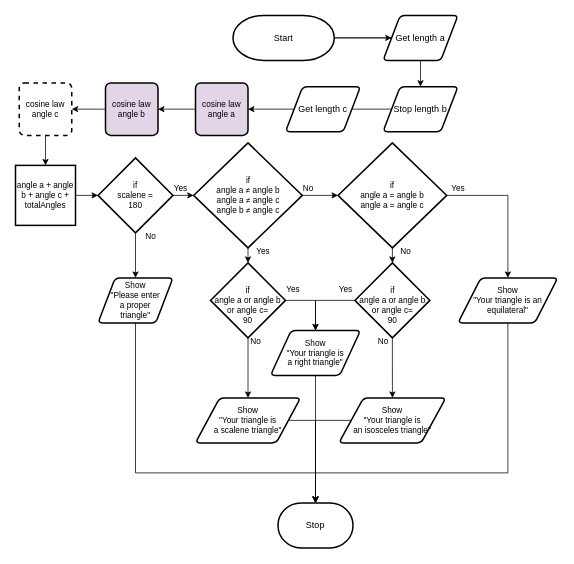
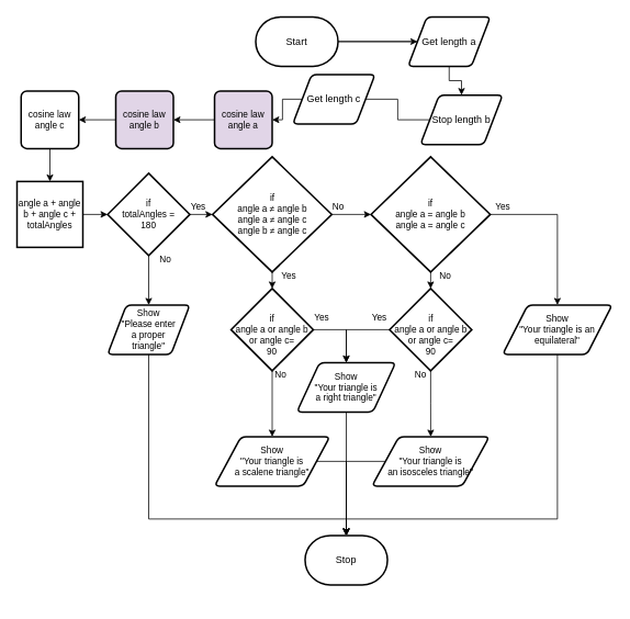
  <mxCell id="0" />
  <mxCell id="1" parent="0" />
  <mxCell id="2" style="edgeStyle=orthogonalEdgeStyle;shape=connector;rounded=0;html=1;labelBackgroundColor=default;strokeColor=default;fontFamily=Helvetica;fontSize=11;fontColor=default;startArrow=none;endArrow=classic;" edge="1" parent="1" source="3" target="7"><mxGeometry relative="1" as="geometry" /></mxCell>
- <mxCell id="3" value="Start" style="strokeWidth=2;html=1;shape=mxgraph.flowchart.terminator;whiteSpace=wrap;" parent="1" vertex="1"><mxGeometry x="310" y="20" width="135" height="60" as="geometry" /></mxCell>
- <mxCell id="4" value="Stop" style="strokeWidth=2;html=1;shape=mxgraph.flowchart.terminator;whiteSpace=wrap;" parent="1" vertex="1"><mxGeometry x="370" y="670" width="100" height="60" as="geometry" /></mxCell>
+ <mxCell id="3" value="Start" style="strokeWidth=2;html=1;shape=mxgraph.flowchart.terminator;whiteSpace=wrap;" parent="1" vertex="1"><mxGeometry x="310" y="20" width="100" height="60" as="geometry" /></mxCell>
+ <mxCell id="4" value="Stop" style="strokeWidth=2;html=1;shape=mxgraph.flowchart.terminator;whiteSpace=wrap;" parent="1" vertex="1"><mxGeometry x="370" y="650" width="100" height="60" as="geometry" /></mxCell>
  <mxCell id="5" value="" style="edgeStyle=orthogonalEdgeStyle;html=1;rounded=0;endArrow=none;" edge="1" parent="1" source="3" target="7"><mxGeometry relative="1" as="geometry"><mxPoint x="190" y="-10" as="sourcePoint" /><mxPoint x="190" y="300" as="targetPoint" /></mxGeometry></mxCell>
  <mxCell id="6" style="edgeStyle=orthogonalEdgeStyle;shape=connector;rounded=0;html=1;labelBackgroundColor=default;strokeColor=default;fontFamily=Helvetica;fontSize=11;fontColor=default;startArrow=none;endArrow=classic;" edge="1" parent="1" source="7" target="9"><mxGeometry relative="1" as="geometry" /></mxCell>
- <mxCell id="7" value="Get length a" style="shape=parallelogram;html=1;strokeWidth=2;perimeter=parallelogramPerimeter;whiteSpace=wrap;rounded=1;arcSize=12;size=0.23;" vertex="1" parent="1"><mxGeometry x="510" y="20" width="100" height="60" as="geometry" /></mxCell>
+ <mxCell id="7" value="Get length a" style="shape=parallelogram;html=1;strokeWidth=2;perimeter=parallelogramPerimeter;whiteSpace=wrap;rounded=1;arcSize=12;size=0.23;" vertex="1" parent="1"><mxGeometry x="495" y="20" width="100" height="60" as="geometry" /></mxCell>
  <mxCell id="8" style="edgeStyle=orthogonalEdgeStyle;shape=connector;rounded=0;html=1;entryX=0;entryY=0.5;entryDx=0;entryDy=0;labelBackgroundColor=default;strokeColor=default;fontFamily=Helvetica;fontSize=11;fontColor=default;startArrow=none;endArrow=classic;" edge="1" parent="1" source="9" target="11"><mxGeometry relative="1" as="geometry" /></mxCell>
  <mxCell id="9" value="Stop length b" style="shape=parallelogram;html=1;strokeWidth=2;perimeter=parallelogramPerimeter;whiteSpace=wrap;rounded=1;arcSize=12;size=0.23;" vertex="1" parent="1"><mxGeometry x="510" y="115" width="100" height="60" as="geometry" /></mxCell>
  <mxCell id="10" style="edgeStyle=orthogonalEdgeStyle;shape=connector;rounded=0;html=1;labelBackgroundColor=default;strokeColor=default;fontFamily=Helvetica;fontSize=11;fontColor=default;startArrow=none;endArrow=classic;" edge="1" parent="1" source="11" target="13"><mxGeometry relative="1" as="geometry" /></mxCell>
- <mxCell id="11" value="Get length c" style="shape=parallelogram;html=1;strokeWidth=2;perimeter=parallelogramPerimeter;whiteSpace=wrap;rounded=1;arcSize=12;size=0.23;" vertex="1" parent="1"><mxGeometry x="380" y="115" width="100" height="60" as="geometry" /></mxCell>
+ <mxCell id="11" value="Get length c" style="shape=parallelogram;html=1;strokeWidth=2;perimeter=parallelogramPerimeter;whiteSpace=wrap;rounded=1;arcSize=12;size=0.23;" vertex="1" parent="1"><mxGeometry x="355" y="90" width="100" height="60" as="geometry" /></mxCell>
  <mxCell id="12" style="edgeStyle=orthogonalEdgeStyle;shape=connector;rounded=0;html=1;labelBackgroundColor=default;strokeColor=default;fontFamily=Helvetica;fontSize=11;fontColor=default;startArrow=none;endArrow=classic;" edge="1" parent="1" source="13" target="15"><mxGeometry relative="1" as="geometry" /></mxCell>
  <mxCell id="13" value="cosine law&lt;br&gt;angle a" style="rounded=1;whiteSpace=wrap;html=1;absoluteArcSize=1;arcSize=14;strokeWidth=2;fontFamily=Helvetica;fontSize=11;fontColor=default;fillColor=#e1d5e7;" vertex="1" parent="1"><mxGeometry x="260" y="110" width="70" height="70" as="geometry" /></mxCell>
  <mxCell id="14" style="edgeStyle=orthogonalEdgeStyle;shape=connector;rounded=0;html=1;labelBackgroundColor=default;strokeColor=default;fontFamily=Helvetica;fontSize=11;fontColor=default;startArrow=none;endArrow=classic;" edge="1" parent="1" source="15" target="17"><mxGeometry relative="1" as="geometry" /></mxCell>
  <mxCell id="15" value="cosine law&lt;br&gt;angle b" style="rounded=1;whiteSpace=wrap;html=1;absoluteArcSize=1;arcSize=14;strokeWidth=2;fontFamily=Helvetica;fontSize=11;fontColor=default;fillColor=#e1d5e7;" vertex="1" parent="1"><mxGeometry x="140" y="110" width="70" height="70" as="geometry" /></mxCell>
  <mxCell id="16" style="edgeStyle=orthogonalEdgeStyle;shape=connector;rounded=0;html=1;labelBackgroundColor=default;strokeColor=default;fontFamily=Helvetica;fontSize=11;fontColor=default;startArrow=none;endArrow=classic;" edge="1" parent="1" source="17" target="19"><mxGeometry relative="1" as="geometry" /></mxCell>
- <mxCell id="17" value="cosine law&lt;br&gt;angle c" style="rounded=1;whiteSpace=wrap;html=1;absoluteArcSize=1;arcSize=14;strokeWidth=2;fontFamily=Helvetica;fontSize=11;fontColor=default;dashed=1;" vertex="1" parent="1"><mxGeometry x="25" y="110" width="70" height="70" as="geometry" /></mxCell>
+ <mxCell id="17" value="cosine law&lt;br&gt;angle c" style="rounded=1;whiteSpace=wrap;html=1;absoluteArcSize=1;arcSize=14;strokeWidth=2;fontFamily=Helvetica;fontSize=11;fontColor=default;" vertex="1" parent="1"><mxGeometry x="25" y="110" width="70" height="70" as="geometry" /></mxCell>
  <mxCell id="18" style="edgeStyle=orthogonalEdgeStyle;shape=connector;rounded=0;html=1;labelBackgroundColor=default;strokeColor=default;fontFamily=Helvetica;fontSize=11;fontColor=default;startArrow=none;endArrow=classic;" edge="1" parent="1" source="19" target="22"><mxGeometry relative="1" as="geometry" /></mxCell>
  <mxCell id="19" value="angle a + angle b + angle c + totalAngles" style="whiteSpace=wrap;html=1;absoluteArcSize=1;arcSize=14;strokeWidth=2;fontFamily=Helvetica;fontSize=11;fontColor=default;rounded=0;" vertex="1" parent="1"><mxGeometry x="20" y="220" width="80" height="80" as="geometry" /></mxCell>
  <mxCell id="20" style="edgeStyle=orthogonalEdgeStyle;shape=connector;rounded=0;html=1;labelBackgroundColor=default;strokeColor=default;fontFamily=Helvetica;fontSize=11;fontColor=default;startArrow=none;endArrow=classic;entryX=0.5;entryY=0;entryDx=0;entryDy=0;" edge="1" parent="1" source="22" target="24"><mxGeometry relative="1" as="geometry"><mxPoint x="310" y="360" as="targetPoint" /></mxGeometry></mxCell>
  <mxCell id="21" style="edgeStyle=orthogonalEdgeStyle;shape=connector;rounded=0;html=1;labelBackgroundColor=default;strokeColor=default;fontFamily=Helvetica;fontSize=11;fontColor=default;startArrow=none;endArrow=classic;" edge="1" parent="1" source="22" target="27"><mxGeometry relative="1" as="geometry" /></mxCell>
- <mxCell id="22" value="if&lt;br&gt;scalene =&lt;br&gt;180" style="strokeWidth=2;html=1;shape=mxgraph.flowchart.decision;whiteSpace=wrap;fontFamily=Helvetica;fontSize=11;fontColor=default;" vertex="1" parent="1"><mxGeometry x="130" y="210" width="100" height="100" as="geometry" /></mxCell>
+ <mxCell id="22" value="if&lt;br&gt;totalAngles =&lt;br&gt;180" style="strokeWidth=2;html=1;shape=mxgraph.flowchart.decision;whiteSpace=wrap;fontFamily=Helvetica;fontSize=11;fontColor=default;" vertex="1" parent="1"><mxGeometry x="130" y="210" width="100" height="100" as="geometry" /></mxCell>
  <mxCell id="23" style="edgeStyle=orthogonalEdgeStyle;shape=connector;rounded=0;html=1;labelBackgroundColor=default;strokeColor=default;fontFamily=Helvetica;fontSize=11;fontColor=default;startArrow=none;endArrow=classic;" edge="1" parent="1" source="24" target="4"><mxGeometry relative="1" as="geometry"><Array as="points"><mxPoint x="180" y="630" /><mxPoint x="420" y="630" /></Array></mxGeometry></mxCell>
  <mxCell id="24" value="Show&lt;br&gt;&quot;Please enter&lt;br&gt;a proper&lt;br&gt;triangle&quot;" style="shape=parallelogram;html=1;strokeWidth=2;perimeter=parallelogramPerimeter;whiteSpace=wrap;rounded=1;arcSize=12;size=0.23;fontFamily=Helvetica;fontSize=11;fontColor=default;" vertex="1" parent="1"><mxGeometry x="130" y="370" width="100" height="60" as="geometry" /></mxCell>
  <mxCell id="25" style="edgeStyle=orthogonalEdgeStyle;shape=connector;rounded=0;html=1;labelBackgroundColor=default;strokeColor=default;fontFamily=Helvetica;fontSize=11;fontColor=default;startArrow=none;endArrow=classic;" edge="1" parent="1" source="27" target="30"><mxGeometry relative="1" as="geometry" /></mxCell>
  <mxCell id="26" style="edgeStyle=orthogonalEdgeStyle;shape=connector;rounded=0;html=1;labelBackgroundColor=default;strokeColor=default;fontFamily=Helvetica;fontSize=11;fontColor=default;startArrow=none;endArrow=classic;" edge="1" parent="1" source="27" target="38"><mxGeometry relative="1" as="geometry" /></mxCell>
  <mxCell id="27" value="if &lt;br&gt;angle a&amp;nbsp;≠ angle b&lt;br&gt;angle a&amp;nbsp;≠ angle c&lt;br&gt;angle b&amp;nbsp;≠ angle c" style="strokeWidth=2;html=1;shape=mxgraph.flowchart.decision;whiteSpace=wrap;fontFamily=Helvetica;fontSize=11;fontColor=default;" vertex="1" parent="1"><mxGeometry x="257.5" y="190" width="145" height="140" as="geometry" /></mxCell>
  <mxCell id="28" style="edgeStyle=orthogonalEdgeStyle;shape=connector;rounded=0;html=1;entryX=0.5;entryY=0;entryDx=0;entryDy=0;labelBackgroundColor=default;strokeColor=default;fontFamily=Helvetica;fontSize=11;fontColor=default;startArrow=none;endArrow=classic;exitX=1;exitY=0.5;exitDx=0;exitDy=0;exitPerimeter=0;" edge="1" parent="1" source="30" target="32"><mxGeometry relative="1" as="geometry" /></mxCell>
  <mxCell id="29" style="edgeStyle=orthogonalEdgeStyle;shape=connector;rounded=0;html=1;entryX=0.5;entryY=0;entryDx=0;entryDy=0;entryPerimeter=0;labelBackgroundColor=default;strokeColor=default;fontFamily=Helvetica;fontSize=11;fontColor=default;startArrow=none;endArrow=classic;" edge="1" parent="1" source="30" target="35"><mxGeometry relative="1" as="geometry" /></mxCell>
  <mxCell id="30" value="if &lt;br&gt;angle a = angle b&lt;br&gt;angle a = angle c" style="strokeWidth=2;html=1;shape=mxgraph.flowchart.decision;whiteSpace=wrap;fontFamily=Helvetica;fontSize=11;fontColor=default;" vertex="1" parent="1"><mxGeometry x="450" y="190" width="145" height="140" as="geometry" /></mxCell>
  <mxCell id="31" style="edgeStyle=orthogonalEdgeStyle;shape=connector;rounded=0;html=1;entryX=0.5;entryY=0;entryDx=0;entryDy=0;entryPerimeter=0;labelBackgroundColor=default;strokeColor=default;fontFamily=Helvetica;fontSize=11;fontColor=default;startArrow=none;endArrow=classic;" edge="1" parent="1" source="32" target="4"><mxGeometry relative="1" as="geometry"><Array as="points"><mxPoint x="677" y="630" /><mxPoint x="420" y="630" /></Array></mxGeometry></mxCell>
  <mxCell id="32" value="Show&lt;br&gt;&quot;Your triangle is an equilateral&quot;" style="shape=parallelogram;html=1;strokeWidth=2;perimeter=parallelogramPerimeter;whiteSpace=wrap;rounded=1;arcSize=12;size=0.23;fontFamily=Helvetica;fontSize=11;fontColor=default;" vertex="1" parent="1"><mxGeometry x="610" y="370" width="133" height="60" as="geometry" /></mxCell>
  <mxCell id="33" style="edgeStyle=orthogonalEdgeStyle;shape=connector;rounded=0;html=1;entryX=0.5;entryY=0;entryDx=0;entryDy=0;labelBackgroundColor=default;strokeColor=default;fontFamily=Helvetica;fontSize=11;fontColor=default;startArrow=none;endArrow=classic;exitX=0;exitY=0.5;exitDx=0;exitDy=0;exitPerimeter=0;" edge="1" parent="1" source="35" target="40"><mxGeometry relative="1" as="geometry" /></mxCell>
  <mxCell id="34" style="edgeStyle=orthogonalEdgeStyle;shape=connector;rounded=0;html=1;labelBackgroundColor=default;strokeColor=default;fontFamily=Helvetica;fontSize=11;fontColor=default;startArrow=none;endArrow=classic;" edge="1" parent="1" source="35" target="44"><mxGeometry relative="1" as="geometry" /></mxCell>
  <mxCell id="35" value="&lt;br&gt;if&lt;br&gt;angle a or angle b&lt;br&gt;or angle c=&lt;br&gt;90" style="strokeWidth=2;html=1;shape=mxgraph.flowchart.decision;whiteSpace=wrap;fontFamily=Helvetica;fontSize=11;fontColor=default;" vertex="1" parent="1"><mxGeometry x="472.5" y="350" width="100" height="100" as="geometry" /></mxCell>
  <mxCell id="36" style="edgeStyle=orthogonalEdgeStyle;shape=connector;rounded=0;html=1;labelBackgroundColor=default;strokeColor=default;fontFamily=Helvetica;fontSize=11;fontColor=default;startArrow=none;endArrow=classic;exitX=1;exitY=0.5;exitDx=0;exitDy=0;exitPerimeter=0;" edge="1" parent="1" source="38" target="40"><mxGeometry relative="1" as="geometry" /></mxCell>
  <mxCell id="37" style="edgeStyle=orthogonalEdgeStyle;shape=connector;rounded=0;html=1;labelBackgroundColor=default;strokeColor=default;fontFamily=Helvetica;fontSize=11;fontColor=default;startArrow=none;endArrow=classic;" edge="1" parent="1" source="38" target="42"><mxGeometry relative="1" as="geometry" /></mxCell>
  <mxCell id="38" value="&lt;br&gt;if&lt;br&gt;angle a or angle b&lt;br&gt;or angle c=&lt;br&gt;90" style="strokeWidth=2;html=1;shape=mxgraph.flowchart.decision;whiteSpace=wrap;fontFamily=Helvetica;fontSize=11;fontColor=default;" vertex="1" parent="1"><mxGeometry x="280" y="350" width="100" height="100" as="geometry" /></mxCell>
  <mxCell id="39" style="edgeStyle=orthogonalEdgeStyle;shape=connector;rounded=0;html=1;labelBackgroundColor=default;strokeColor=default;fontFamily=Helvetica;fontSize=11;fontColor=default;startArrow=none;endArrow=classic;" edge="1" parent="1" source="40" target="4"><mxGeometry relative="1" as="geometry" /></mxCell>
  <mxCell id="40" value="Show&lt;br&gt;&quot;Your triangle is&lt;br&gt;a right triangle&quot;" style="shape=parallelogram;html=1;strokeWidth=2;perimeter=parallelogramPerimeter;whiteSpace=wrap;rounded=1;arcSize=12;size=0.23;fontFamily=Helvetica;fontSize=11;fontColor=default;" vertex="1" parent="1"><mxGeometry x="360" y="440" width="120" height="60" as="geometry" /></mxCell>
  <mxCell id="41" style="edgeStyle=orthogonalEdgeStyle;shape=connector;rounded=0;html=1;entryX=0.5;entryY=0;entryDx=0;entryDy=0;entryPerimeter=0;labelBackgroundColor=default;strokeColor=default;fontFamily=Helvetica;fontSize=11;fontColor=default;startArrow=none;endArrow=classic;exitX=1;exitY=0.5;exitDx=0;exitDy=0;" edge="1" parent="1" source="42" target="4"><mxGeometry relative="1" as="geometry"><Array as="points"><mxPoint x="420" y="560" /></Array></mxGeometry></mxCell>
  <mxCell id="42" value="Show&lt;br&gt;&quot;Your triangle is&lt;br&gt;a scalene triangle&quot;" style="shape=parallelogram;html=1;strokeWidth=2;perimeter=parallelogramPerimeter;whiteSpace=wrap;rounded=1;arcSize=12;size=0.23;fontFamily=Helvetica;fontSize=11;fontColor=default;" vertex="1" parent="1"><mxGeometry x="260" y="530" width="140" height="60" as="geometry" /></mxCell>
  <mxCell id="43" style="edgeStyle=orthogonalEdgeStyle;shape=connector;rounded=0;html=1;entryX=0.5;entryY=0;entryDx=0;entryDy=0;entryPerimeter=0;labelBackgroundColor=default;strokeColor=default;fontFamily=Helvetica;fontSize=11;fontColor=default;startArrow=none;endArrow=classic;exitX=0;exitY=0.5;exitDx=0;exitDy=0;" edge="1" parent="1" source="44" target="4"><mxGeometry relative="1" as="geometry"><Array as="points"><mxPoint x="420" y="560" /></Array></mxGeometry></mxCell>
  <mxCell id="44" value="Show&lt;br&gt;&quot;Your triangle is&lt;br&gt;an isosceles triangle&quot;" style="shape=parallelogram;html=1;strokeWidth=2;perimeter=parallelogramPerimeter;whiteSpace=wrap;rounded=1;arcSize=12;size=0.23;fontFamily=Helvetica;fontSize=11;fontColor=default;" vertex="1" parent="1"><mxGeometry x="451.25" y="530" width="142.5" height="60" as="geometry" /></mxCell>
  <mxCell id="45" value="Yes" style="text;html=1;align=center;verticalAlign=middle;resizable=0;points=[];autosize=1;strokeColor=none;fillColor=none;fontSize=11;fontFamily=Helvetica;fontColor=default;" vertex="1" parent="1"><mxGeometry x="220" y="235" width="40" height="30" as="geometry" /></mxCell>
  <mxCell id="46" value="Yes" style="text;html=1;align=center;verticalAlign=middle;resizable=0;points=[];autosize=1;strokeColor=none;fillColor=none;fontSize=11;fontFamily=Helvetica;fontColor=default;" vertex="1" parent="1"><mxGeometry x="330" y="320" width="40" height="30" as="geometry" /></mxCell>
  <mxCell id="47" value="Yes" style="text;html=1;align=center;verticalAlign=middle;resizable=0;points=[];autosize=1;strokeColor=none;fillColor=none;fontSize=11;fontFamily=Helvetica;fontColor=default;" vertex="1" parent="1"><mxGeometry x="590" y="235" width="40" height="30" as="geometry" /></mxCell>
  <mxCell id="48" value="Yes" style="text;html=1;align=center;verticalAlign=middle;resizable=0;points=[];autosize=1;strokeColor=none;fillColor=none;fontSize=11;fontFamily=Helvetica;fontColor=default;" vertex="1" parent="1"><mxGeometry x="440" y="370" width="40" height="30" as="geometry" /></mxCell>
  <mxCell id="49" value="Yes" style="text;html=1;align=center;verticalAlign=middle;resizable=0;points=[];autosize=1;strokeColor=none;fillColor=none;fontSize=11;fontFamily=Helvetica;fontColor=default;" vertex="1" parent="1"><mxGeometry x="370" y="370" width="40" height="30" as="geometry" /></mxCell>
  <mxCell id="50" value="No" style="text;html=1;align=center;verticalAlign=middle;resizable=0;points=[];autosize=1;strokeColor=none;fillColor=none;fontSize=11;fontFamily=Helvetica;fontColor=default;" vertex="1" parent="1"><mxGeometry x="320" y="440" width="40" height="30" as="geometry" /></mxCell>
  <mxCell id="51" value="No" style="text;html=1;align=center;verticalAlign=middle;resizable=0;points=[];autosize=1;strokeColor=none;fillColor=none;fontSize=11;fontFamily=Helvetica;fontColor=default;" vertex="1" parent="1"><mxGeometry x="490" y="440" width="40" height="30" as="geometry" /></mxCell>
  <mxCell id="52" value="No" style="text;html=1;align=center;verticalAlign=middle;resizable=0;points=[];autosize=1;strokeColor=none;fillColor=none;fontSize=11;fontFamily=Helvetica;fontColor=default;" vertex="1" parent="1"><mxGeometry x="180" y="300" width="40" height="30" as="geometry" /></mxCell>
  <mxCell id="53" value="No" style="text;html=1;align=center;verticalAlign=middle;resizable=0;points=[];autosize=1;strokeColor=none;fillColor=none;fontSize=11;fontFamily=Helvetica;fontColor=default;" vertex="1" parent="1"><mxGeometry x="390" y="235" width="40" height="30" as="geometry" /></mxCell>
  <mxCell id="54" value="No" style="text;html=1;align=center;verticalAlign=middle;resizable=0;points=[];autosize=1;strokeColor=none;fillColor=none;fontSize=11;fontFamily=Helvetica;fontColor=default;" vertex="1" parent="1"><mxGeometry x="520" y="320" width="40" height="30" as="geometry" /></mxCell>
